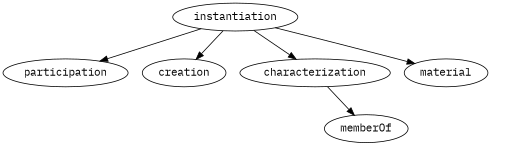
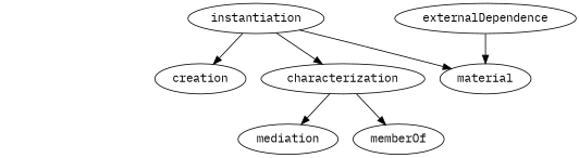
  strict digraph {
    fontname="IBM Plex Mono"
    node [fontname="IBM Plex Mono"]
    edge [fontname="IBM Plex Mono"]
    instantiation
-   participation
    creation
    characterization
    material
+   externalDependence
+   mediation
    memberOf
-   instantiation -> participation
    instantiation -> creation
    instantiation -> characterization
    instantiation -> material
+   characterization -> mediation
    characterization -> memberOf
+   externalDependence -> material
  }
